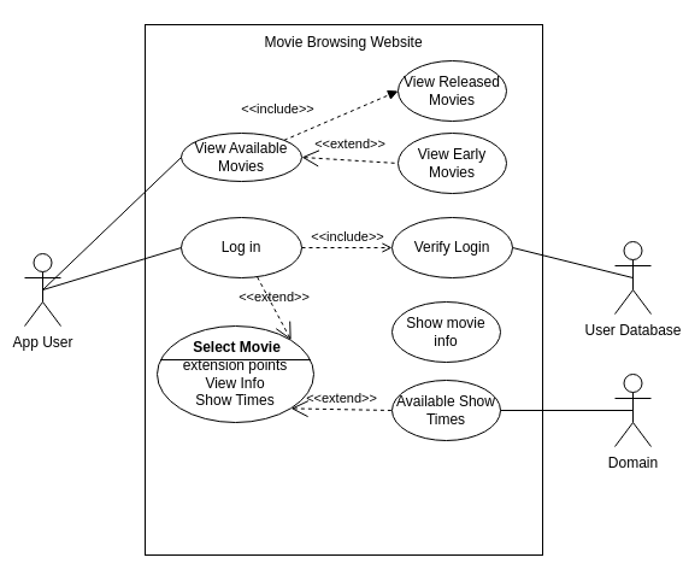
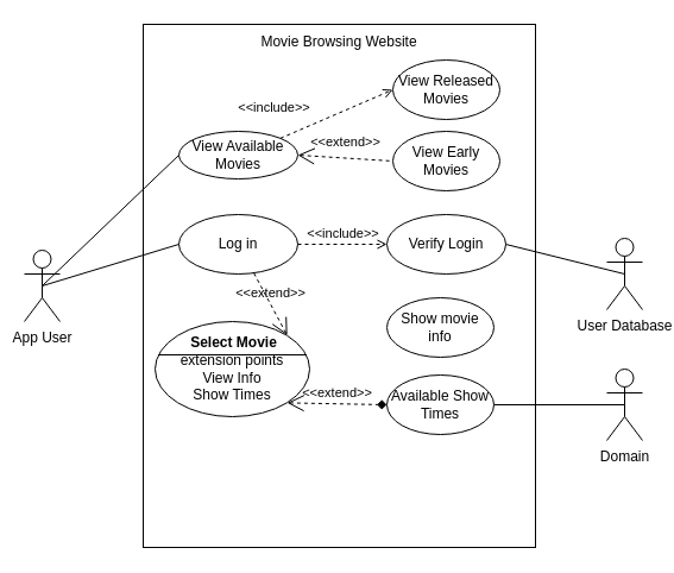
  <mxCell id="0" />
  <mxCell id="1" parent="0" />
  <mxCell id="2" value="" style="rounded=0;whiteSpace=wrap;html=1;strokeColor=#000000;fontColor=#000000;fillColor=none;" vertex="1" parent="1"><mxGeometry x="120" y="20" width="330" height="440" as="geometry" /></mxCell>
  <mxCell id="3" style="edgeStyle=none;html=1;exitX=0.5;exitY=0.5;exitDx=0;exitDy=0;exitPerimeter=0;entryX=0;entryY=0.5;entryDx=0;entryDy=0;strokeColor=#000000;fontColor=#000000;startArrow=none;startFill=0;endArrow=none;endFill=0;" edge="1" parent="1" source="5" target="9"><mxGeometry relative="1" as="geometry" /></mxCell>
  <mxCell id="4" style="edgeStyle=none;html=1;exitX=0.5;exitY=0.5;exitDx=0;exitDy=0;exitPerimeter=0;entryX=0;entryY=0.5;entryDx=0;entryDy=0;strokeColor=#000000;fontColor=#000000;startArrow=none;startFill=0;endArrow=none;endFill=0;" edge="1" parent="1" source="5" target="10"><mxGeometry relative="1" as="geometry" /></mxCell>
  <mxCell id="5" value="&lt;font color=&quot;#000000&quot;&gt;App User&lt;/font&gt;" style="shape=umlActor;html=1;verticalLabelPosition=bottom;verticalAlign=top;align=center;strokeColor=#000000;" vertex="1" parent="1"><mxGeometry x="20" y="210" width="30" height="60" as="geometry" /></mxCell>
  <mxCell id="6" value="&lt;font color=&quot;#000000&quot;&gt;&lt;br&gt;extension points&lt;br&gt;View Info&lt;br&gt;Show Times&lt;br&gt;&lt;/font&gt;" style="html=1;shape=mxgraph.sysml.useCaseExtPt;whiteSpace=wrap;align=center;strokeColor=#000000;fillColor=none;" vertex="1" parent="1"><mxGeometry x="130" y="270" width="130" height="80" as="geometry" /></mxCell>
  <mxCell id="7" value="&lt;font color=&quot;#000000&quot;&gt;Select Movie&lt;/font&gt;" style="resizable=0;html=1;verticalAlign=middle;align=center;labelBackgroundColor=none;fontStyle=1;strokeColor=#000000;fillColor=#dae8fc;" connectable="0" vertex="1" parent="6"><mxGeometry x="65" y="17" as="geometry" /></mxCell>
  <mxCell id="8" value="Movie Browsing Website" style="text;html=1;strokeColor=none;fillColor=none;align=center;verticalAlign=middle;whiteSpace=wrap;rounded=0;fontColor=#000000;" vertex="1" parent="1"><mxGeometry x="210" y="20" width="150" height="30" as="geometry" /></mxCell>
  <mxCell id="9" value="View Available Movies" style="ellipse;whiteSpace=wrap;html=1;strokeColor=#000000;fontColor=#000000;fillColor=none;" vertex="1" parent="1"><mxGeometry x="150" y="110" width="100" height="40" as="geometry" /></mxCell>
  <mxCell id="10" value="Log in" style="ellipse;whiteSpace=wrap;html=1;strokeColor=#000000;fontColor=#000000;fillColor=none;" vertex="1" parent="1"><mxGeometry x="150" y="180" width="100" height="50" as="geometry" /></mxCell>
  <mxCell id="11" value="Verify Login" style="ellipse;whiteSpace=wrap;html=1;strokeColor=#000000;fontColor=#000000;fillColor=none;" vertex="1" parent="1"><mxGeometry x="325" y="180" width="100" height="50" as="geometry" /></mxCell>
  <mxCell id="12" value="&amp;lt;&amp;lt;include&amp;gt;&amp;gt;" style="edgeStyle=none;html=1;endArrow=open;verticalAlign=bottom;dashed=1;labelBackgroundColor=none;strokeColor=#000000;fontColor=#000000;exitX=1;exitY=0.5;exitDx=0;exitDy=0;entryX=0;entryY=0.5;entryDx=0;entryDy=0;" edge="1" parent="1" source="10" target="11"><mxGeometry width="160" relative="1" as="geometry"><mxPoint x="530" y="250" as="sourcePoint" /><mxPoint x="690" y="250" as="targetPoint" /></mxGeometry></mxCell>
  <mxCell id="13" value="View Early Movies" style="ellipse;whiteSpace=wrap;html=1;strokeColor=#000000;fontColor=#000000;fillColor=none;" vertex="1" parent="1"><mxGeometry x="330" y="110" width="90" height="50" as="geometry" /></mxCell>
  <mxCell id="14" value="&amp;lt;&amp;lt;extend&amp;gt;&amp;gt;" style="edgeStyle=none;html=1;startArrow=open;endArrow=none;startSize=12;verticalAlign=bottom;dashed=1;labelBackgroundColor=none;strokeColor=#000000;fontColor=#000000;exitX=1;exitY=0.5;exitDx=0;exitDy=0;entryX=0;entryY=0.5;entryDx=0;entryDy=0;" edge="1" parent="1" source="9" target="13"><mxGeometry y="5" width="160" relative="1" as="geometry"><mxPoint x="500" y="180" as="sourcePoint" /><mxPoint x="660" y="180" as="targetPoint" /><mxPoint as="offset" /></mxGeometry></mxCell>
  <mxCell id="15" style="edgeStyle=none;html=1;exitX=0.5;exitY=0.5;exitDx=0;exitDy=0;exitPerimeter=0;entryX=1;entryY=0.5;entryDx=0;entryDy=0;strokeColor=#000000;fontColor=#000000;startArrow=none;startFill=0;endArrow=none;endFill=0;" edge="1" parent="1" source="16" target="11"><mxGeometry relative="1" as="geometry" /></mxCell>
  <mxCell id="16" value="&lt;font color=&quot;#000000&quot;&gt;User Database&lt;/font&gt;" style="shape=umlActor;html=1;verticalLabelPosition=bottom;verticalAlign=top;align=center;strokeColor=#000000;" vertex="1" parent="1"><mxGeometry x="510" y="200" width="30" height="60" as="geometry" /></mxCell>
  <mxCell id="17" value="View Released Movies" style="ellipse;whiteSpace=wrap;html=1;strokeColor=#000000;fontColor=#000000;fillColor=none;" vertex="1" parent="1"><mxGeometry x="330" y="50" width="90" height="50" as="geometry" /></mxCell>
- <mxCell id="18" value="&amp;lt;&amp;lt;include&amp;gt;&amp;gt;" style="edgeStyle=none;html=1;endArrow=block;verticalAlign=bottom;dashed=1;labelBackgroundColor=none;strokeColor=#000000;fontColor=#000000;entryX=0;entryY=0.5;entryDx=0;entryDy=0;exitX=1;exitY=0;exitDx=0;exitDy=0;" edge="1" parent="1" source="9" target="17"><mxGeometry x="-0.962" y="18" width="160" relative="1" as="geometry"><mxPoint x="150" y="74.47" as="sourcePoint" /><mxPoint x="310" y="74.47" as="targetPoint" /><mxPoint as="offset" /></mxGeometry></mxCell>
+ <mxCell id="18" value="&amp;lt;&amp;lt;include&amp;gt;&amp;gt;" style="edgeStyle=none;html=1;endArrow=open;verticalAlign=bottom;dashed=1;labelBackgroundColor=none;strokeColor=#000000;fontColor=#000000;entryX=0;entryY=0.5;entryDx=0;entryDy=0;exitX=1;exitY=0;exitDx=0;exitDy=0;" edge="1" parent="1" source="9" target="17"><mxGeometry x="-0.962" y="18" width="160" relative="1" as="geometry"><mxPoint x="150" y="74.47" as="sourcePoint" /><mxPoint x="310" y="74.47" as="targetPoint" /><mxPoint as="offset" /></mxGeometry></mxCell>
  <mxCell id="19" value="Show movie info" style="ellipse;whiteSpace=wrap;html=1;strokeColor=#000000;fontColor=#000000;fillColor=none;" vertex="1" parent="1"><mxGeometry x="325" y="250" width="90" height="50" as="geometry" /></mxCell>
  <mxCell id="20" value="Available Show Times" style="ellipse;whiteSpace=wrap;html=1;strokeColor=#000000;fontColor=#000000;fillColor=none;" vertex="1" parent="1"><mxGeometry x="325" y="315" width="90" height="50" as="geometry" /></mxCell>
  <mxCell id="21" style="edgeStyle=none;html=1;exitX=0.5;exitY=0.5;exitDx=0;exitDy=0;exitPerimeter=0;entryX=1;entryY=0.5;entryDx=0;entryDy=0;strokeColor=#000000;fontColor=#000000;startArrow=none;startFill=0;endArrow=none;endFill=0;" edge="1" parent="1" source="22" target="20"><mxGeometry relative="1" as="geometry" /></mxCell>
  <mxCell id="22" value="&lt;font color=&quot;#000000&quot;&gt;Domain&lt;/font&gt;" style="shape=umlActor;html=1;verticalLabelPosition=bottom;verticalAlign=top;align=center;strokeColor=#000000;" vertex="1" parent="1"><mxGeometry x="510" y="310" width="30" height="60" as="geometry" /></mxCell>
- <mxCell id="23" value="&amp;lt;&amp;lt;extend&amp;gt;&amp;gt;" style="edgeStyle=none;html=1;startArrow=open;endArrow=none;startSize=12;verticalAlign=bottom;dashed=1;labelBackgroundColor=none;strokeColor=#000000;fontColor=#000000;exitX=0.855;exitY=0.855;exitDx=0;exitDy=0;exitPerimeter=0;entryX=0;entryY=0.5;entryDx=0;entryDy=0;" edge="1" parent="1" source="6" target="20"><mxGeometry width="160" relative="1" as="geometry"><mxPoint x="290" y="510" as="sourcePoint" /><mxPoint x="450" y="510" as="targetPoint" /></mxGeometry></mxCell>
+ <mxCell id="23" value="&amp;lt;&amp;lt;extend&amp;gt;&amp;gt;" style="edgeStyle=none;html=1;startArrow=open;endArrow=diamond;startSize=12;verticalAlign=bottom;dashed=1;labelBackgroundColor=none;strokeColor=#000000;fontColor=#000000;exitX=0.855;exitY=0.855;exitDx=0;exitDy=0;exitPerimeter=0;entryX=0;entryY=0.5;entryDx=0;entryDy=0;" edge="1" parent="1" source="6" target="20"><mxGeometry width="160" relative="1" as="geometry"><mxPoint x="290" y="510" as="sourcePoint" /><mxPoint x="450" y="510" as="targetPoint" /></mxGeometry></mxCell>
  <mxCell id="24" value="&amp;lt;&amp;lt;extend&amp;gt;&amp;gt;" style="edgeStyle=none;html=1;startArrow=open;endArrow=none;startSize=12;verticalAlign=bottom;dashed=1;labelBackgroundColor=none;strokeColor=#000000;fontColor=#000000;exitX=0.855;exitY=0.145;exitDx=0;exitDy=0;exitPerimeter=0;" edge="1" parent="1" source="6" target="10"><mxGeometry width="160" relative="1" as="geometry"><mxPoint x="340" y="520" as="sourcePoint" /><mxPoint x="500" y="520" as="targetPoint" /></mxGeometry></mxCell>
